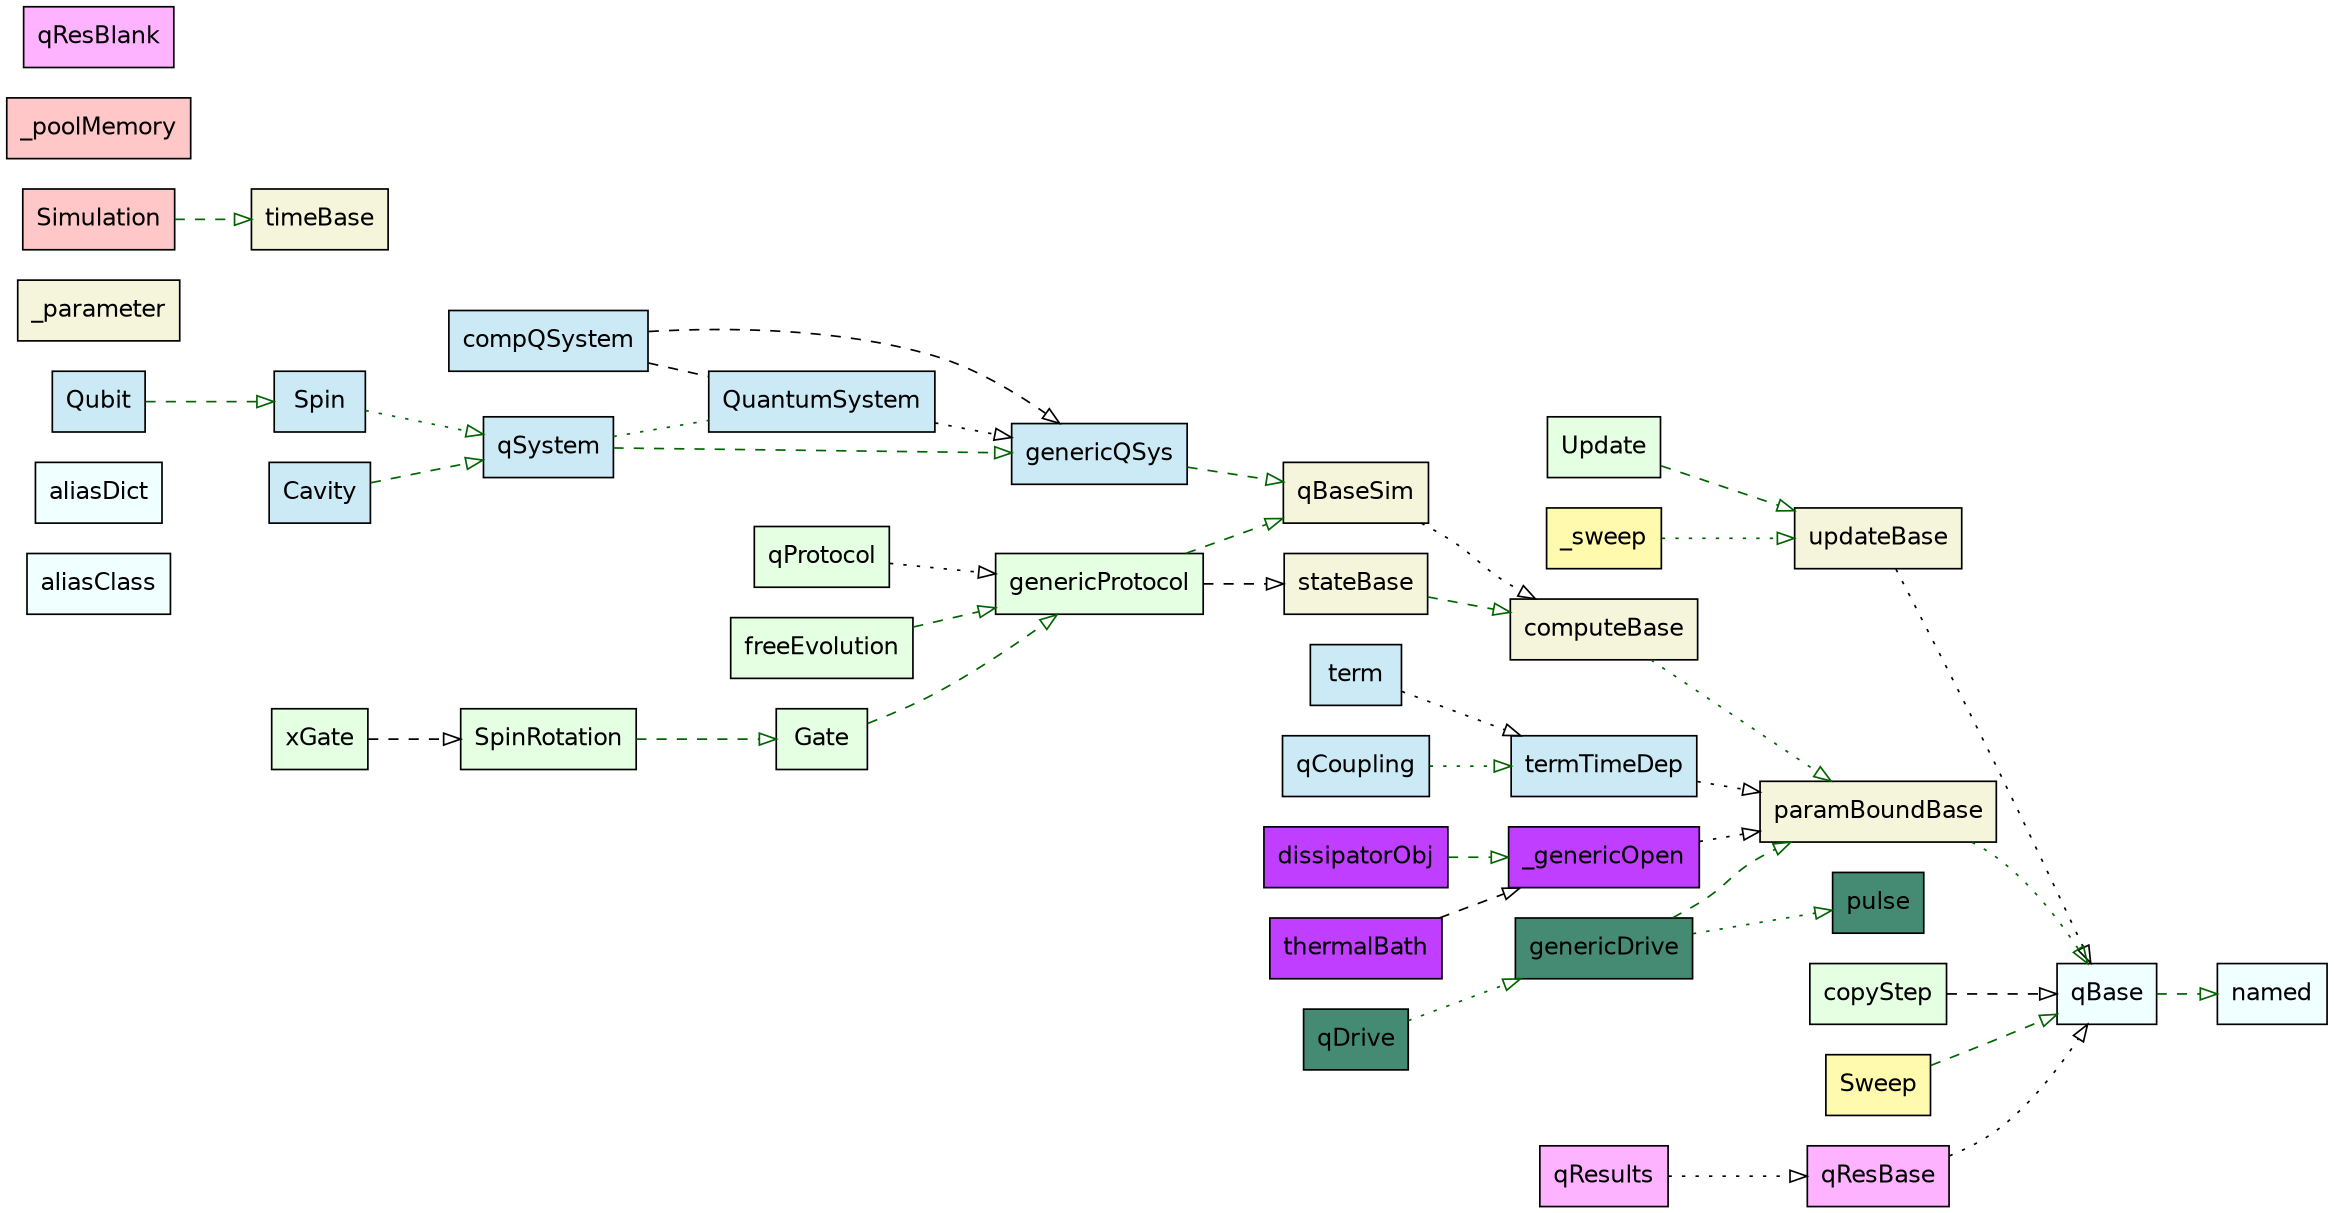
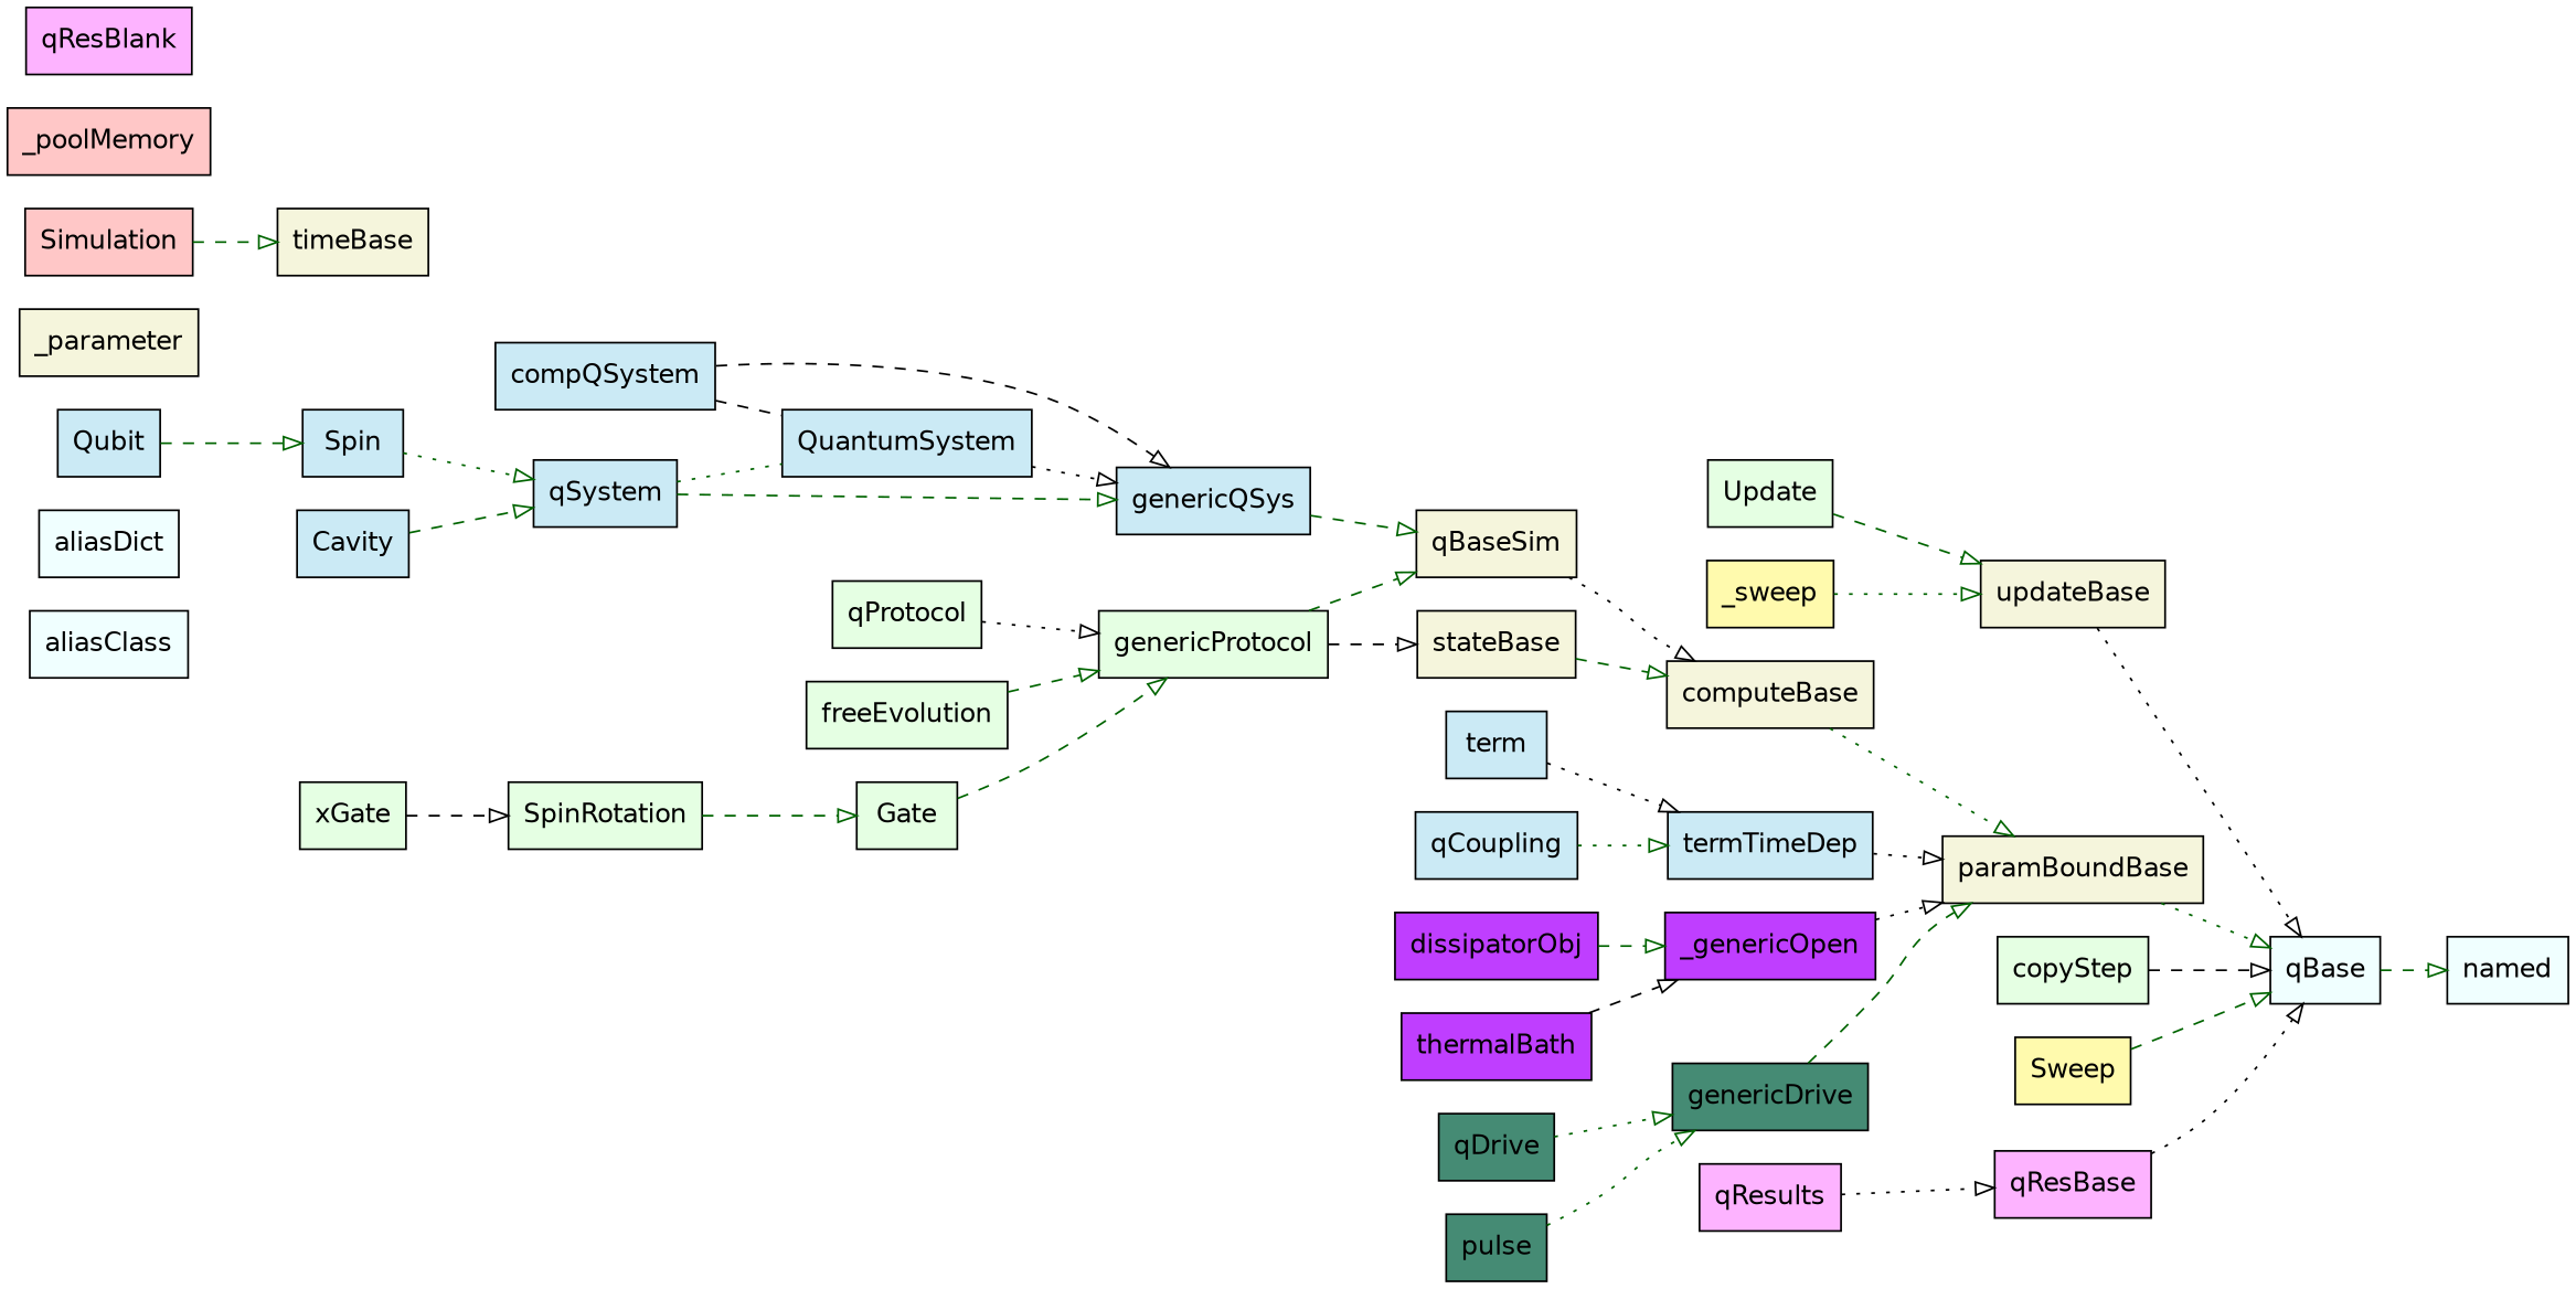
  digraph {
    fontname="DejaVu Sans"
    rankdir=LR
    node [color=black fillcolor="#cbeaf5" fontcolor=black fontname="DejaVu Sans" shape=box style=filled]
    edge [arrowhead=empty arrowtail=none color=darkgreen fontname="DejaVu Sans" style=dashed]
    n1 [fillcolor="#f0ffff" label=aliasClass]
    n2 [fillcolor="#f0ffff" label=aliasDict]
    n3 [fillcolor="#f0ffff" label=named]
    n4 [fillcolor="#f0ffff" label=qBase]
    n5 [fillcolor="#f5f5dc" label=updateBase]
    n6 [fillcolor="#f5f5dc" label=_parameter]
    n7 [fillcolor="#f5f5dc" label=paramBoundBase]
    n8 [fillcolor="#f5f5dc" label=computeBase]
    n9 [fillcolor="#f5f5dc" label=qBaseSim]
    n10 [fillcolor="#f5f5dc" label=stateBase]
    n11 [fillcolor="#f5f5dc" label=timeBase]
    n12 [label=genericQSys]
    n13 [label=QuantumSystem]
    n14 [label=compQSystem]
    n15 [label=termTimeDep]
    n16 [label=term]
    n17 [label=qSystem]
    n18 [label=Spin]
    n19 [label=Qubit]
    n20 [label=Cavity]
    n21 [label=qCoupling]
    n22 [fillcolor="#ffc7c7" label=Simulation]
    n23 [fillcolor="#ffc7c7" label=_poolMemory]
    n24 [fillcolor="#e5ffe3" label=genericProtocol]
    n25 [fillcolor="#e5ffe3" label=qProtocol]
    n26 [fillcolor="#e5ffe3" label=copyStep]
    n27 [fillcolor="#e5ffe3" label=freeEvolution]
    n28 [fillcolor="#e5ffe3" label=Gate]
    n29 [fillcolor="#e5ffe3" label=Update]
    n30 [fillcolor="#e5ffe3" label=SpinRotation]
    n31 [fillcolor="#e5ffe3" label=xGate]
    n32 [fillcolor="#fffaad" label=_sweep]
    n33 [fillcolor="#fffaad" label=Sweep]
    n34 [fillcolor="#fdb3ff" label=qResBlank]
    n35 [fillcolor="#fdb3ff" label=qResBase]
    n36 [fillcolor="#fdb3ff" label=qResults]
    n37 [fillcolor=darkorchid1 label=_genericOpen]
    n38 [fillcolor=darkorchid1 label=dissipatorObj]
    n39 [fillcolor=darkorchid1 label=thermalBath]
    n40 [fillcolor=aquamarine4 label=genericDrive]
    n41 [fillcolor=aquamarine4 label=qDrive]
    n42 [fillcolor=aquamarine4 label=pulse]
    n4 -> n3
    n5 -> n4 [color=black style=dotted]
    n7 -> n4 [style=dotted]
    n8 -> n7 [style=dotted]
    n9 -> n8 [color=black style=dotted]
    n10 -> n8
    n12 -> n9
    n13 -> n12 [color=black style=dotted]
    n14 -> n12 [color=black]
    n14 -> n13 [arrowhead=none color=black fontcolor=red fontsize=10]
    n15 -> n7 [color=black style=dotted]
    n16 -> n15 [color=black style=dotted]
    n17 -> n12
    n17 -> n13 [arrowhead=none fontcolor=red fontsize=10 style=dotted]
    n18 -> n17 [style=dotted]
    n19 -> n18
    n20 -> n17
    n21 -> n15 [style=dotted]
    n22 -> n11
    n24 -> n9
    n24 -> n10 [color=black]
    n25 -> n24 [color=black style=dotted]
    n26 -> n4 [color=black]
    n27 -> n24
    n28 -> n24
    n29 -> n5
    n30 -> n28
    n31 -> n30 [color=black]
    n32 -> n5 [style=dotted]
    n33 -> n4
    n35 -> n4 [color=black style=dotted]
    n36 -> n35 [color=black style=dotted]
    n37 -> n7 [color=black style=dotted]
    n38 -> n37
    n39 -> n37 [color=black]
    n40 -> n7
    n41 -> n40 [style=dotted]
-   n40 -> n42 [style=dotted]
+   n42 -> n40 [style=dotted]
  }
